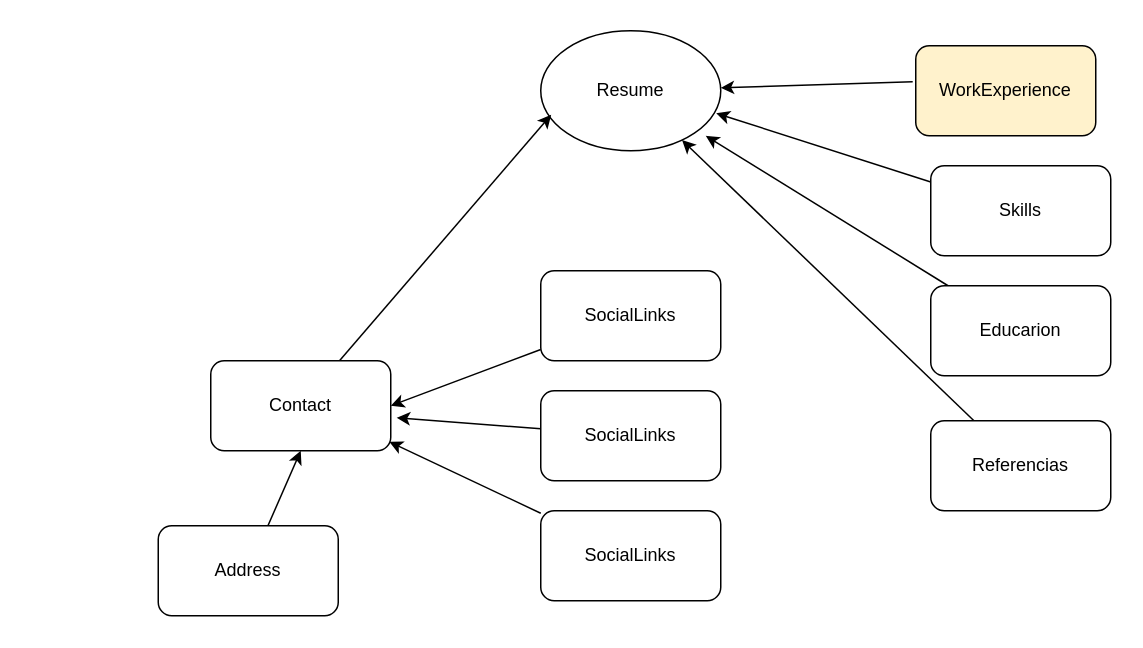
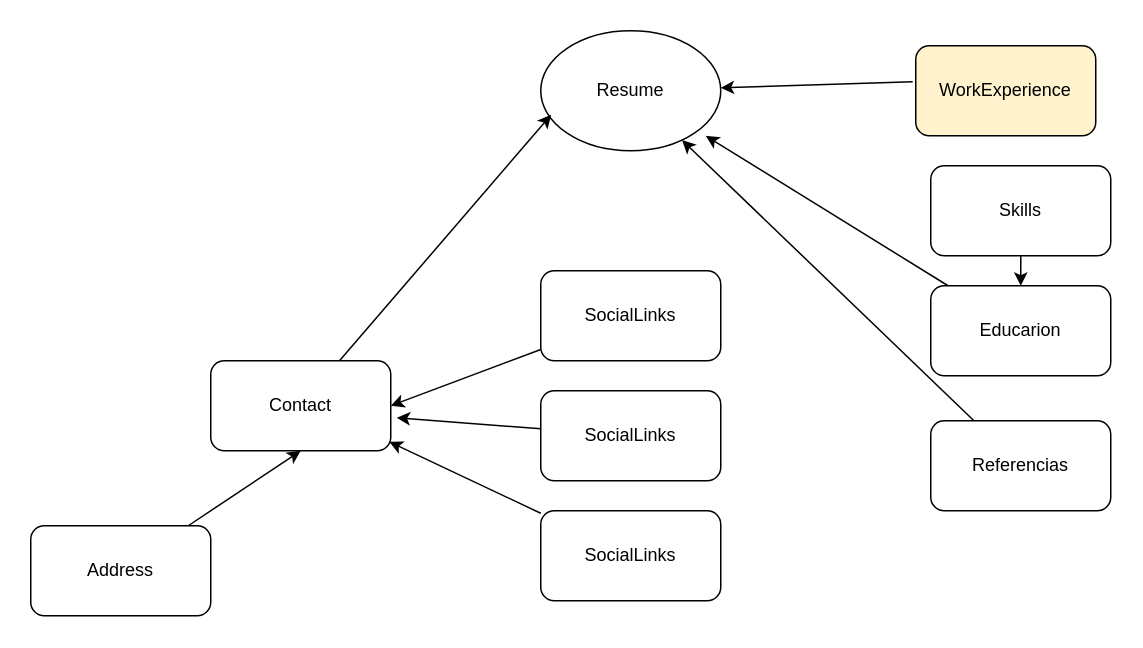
  <mxCell id="0" />
  <mxCell id="1" parent="0" />
  <mxCell id="2" value="Resume" style="ellipse;whiteSpace=wrap;html=1;" vertex="1" parent="1"><mxGeometry x="360" y="20" width="120" height="80" as="geometry" /></mxCell>
  <mxCell id="3" style="edgeStyle=none;html=1;entryX=0.058;entryY=0.7;entryDx=0;entryDy=0;entryPerimeter=0;" edge="1" parent="1" source="4" target="2"><mxGeometry relative="1" as="geometry" /></mxCell>
  <mxCell id="4" value="Contact" style="rounded=1;whiteSpace=wrap;html=1;" vertex="1" parent="1"><mxGeometry x="140" y="240" width="120" height="60" as="geometry" /></mxCell>
  <mxCell id="5" style="edgeStyle=none;html=1;entryX=0.5;entryY=1;entryDx=0;entryDy=0;" edge="1" parent="1" source="6" target="4"><mxGeometry relative="1" as="geometry" /></mxCell>
- <mxCell id="6" value="Address" style="rounded=1;whiteSpace=wrap;html=1;" vertex="1" parent="1"><mxGeometry x="105" y="350" width="120" height="60" as="geometry" /></mxCell>
+ <mxCell id="6" value="Address" style="rounded=1;whiteSpace=wrap;html=1;" vertex="1" parent="1"><mxGeometry x="20" y="350" width="120" height="60" as="geometry" /></mxCell>
  <mxCell id="7" style="edgeStyle=none;html=1;" edge="1" parent="1" source="8"><mxGeometry relative="1" as="geometry"><mxPoint x="470" y="90" as="targetPoint" /></mxGeometry></mxCell>
  <mxCell id="8" value="Educarion" style="rounded=1;whiteSpace=wrap;html=1;" vertex="1" parent="1"><mxGeometry x="620" y="190" width="120" height="60" as="geometry" /></mxCell>
  <mxCell id="9" style="edgeStyle=none;html=1;entryX=1;entryY=0.5;entryDx=0;entryDy=0;" edge="1" parent="1" source="10" target="4"><mxGeometry relative="1" as="geometry" /></mxCell>
  <mxCell id="10" value="SocialLinks" style="rounded=1;whiteSpace=wrap;html=1;" vertex="1" parent="1"><mxGeometry x="360" y="180" width="120" height="60" as="geometry" /></mxCell>
- <mxCell id="11" style="edgeStyle=none;html=1;entryX=0.975;entryY=0.688;entryDx=0;entryDy=0;entryPerimeter=0;" edge="1" parent="1" source="12" target="2"><mxGeometry relative="1" as="geometry" /></mxCell>
+ <mxCell id="11" style="edgeStyle=none;html=1;" edge="1" parent="1" source="12" target="8"><mxGeometry relative="1" as="geometry" /></mxCell>
  <mxCell id="12" value="Skills" style="rounded=1;whiteSpace=wrap;html=1;" vertex="1" parent="1"><mxGeometry x="620" y="110" width="120" height="60" as="geometry" /></mxCell>
  <mxCell id="13" style="edgeStyle=none;html=1;entryX=1.033;entryY=0.633;entryDx=0;entryDy=0;entryPerimeter=0;" edge="1" parent="1" source="14" target="4"><mxGeometry relative="1" as="geometry" /></mxCell>
  <mxCell id="14" value="SocialLinks" style="rounded=1;whiteSpace=wrap;html=1;" vertex="1" parent="1"><mxGeometry x="360" y="260" width="120" height="60" as="geometry" /></mxCell>
  <mxCell id="15" style="edgeStyle=none;html=1;entryX=0.992;entryY=0.9;entryDx=0;entryDy=0;entryPerimeter=0;" edge="1" parent="1" source="16" target="4"><mxGeometry relative="1" as="geometry" /></mxCell>
  <mxCell id="16" value="SocialLinks" style="rounded=1;whiteSpace=wrap;html=1;" vertex="1" parent="1"><mxGeometry x="360" y="340" width="120" height="60" as="geometry" /></mxCell>
  <mxCell id="17" style="edgeStyle=none;html=1;exitX=-0.017;exitY=0.4;exitDx=0;exitDy=0;exitPerimeter=0;" edge="1" parent="1" source="18" target="2"><mxGeometry relative="1" as="geometry" /></mxCell>
  <mxCell id="18" value="WorkExperience" style="rounded=1;whiteSpace=wrap;html=1;fillColor=#fff2cc;" vertex="1" parent="1"><mxGeometry x="610" y="30" width="120" height="60" as="geometry" /></mxCell>
  <mxCell id="19" style="edgeStyle=none;html=1;" edge="1" parent="1" source="20" target="2"><mxGeometry relative="1" as="geometry" /></mxCell>
  <mxCell id="20" value="Referencias" style="rounded=1;whiteSpace=wrap;html=1;" vertex="1" parent="1"><mxGeometry x="620" y="280" width="120" height="60" as="geometry" /></mxCell>
